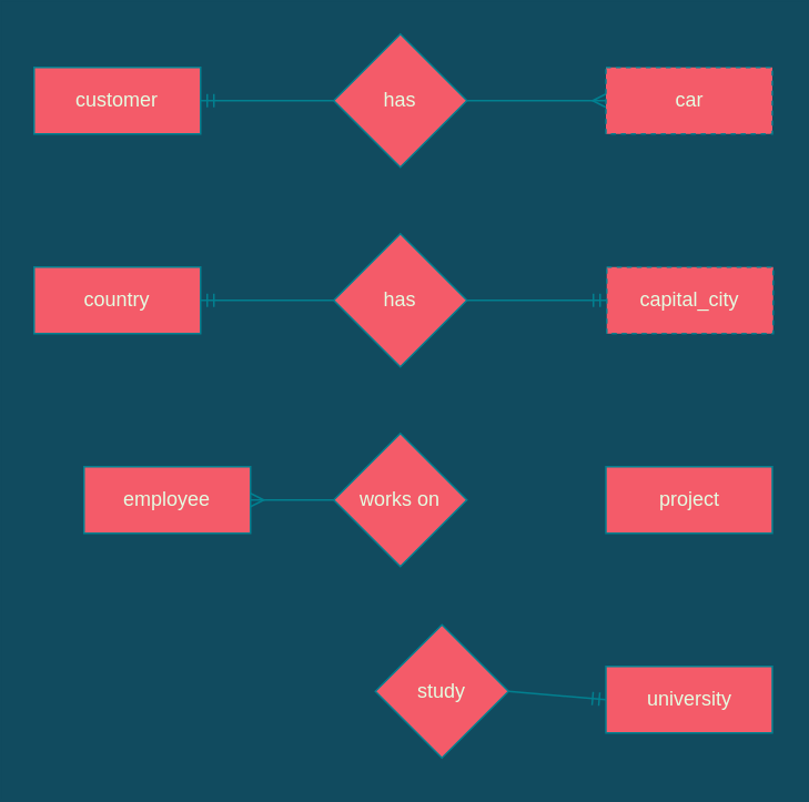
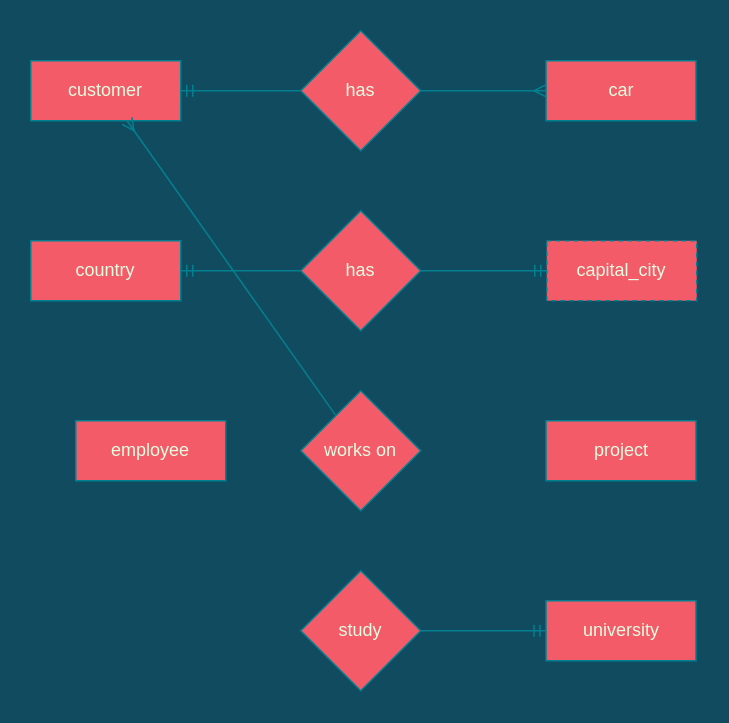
  <mxCell id="0" />
  <mxCell id="1" parent="0" />
  <mxCell id="2" value="customer" style="whiteSpace=wrap;html=1;align=center;rounded=0;sketch=0;fontColor=#E4FDE1;strokeColor=#028090;fillColor=#F45B69;" parent="1" vertex="1"><mxGeometry x="20" y="40" width="100" height="40" as="geometry" /></mxCell>
  <mxCell id="3" value="has" style="rhombus;whiteSpace=wrap;html=1;rounded=0;fontColor=#E4FDE1;strokeColor=#028090;fillColor=#F45B69;sketch=0;" parent="1" vertex="1"><mxGeometry x="200" y="20" width="80" height="80" as="geometry" /></mxCell>
- <mxCell id="4" value="car" style="whiteSpace=wrap;html=1;align=center;rounded=0;sketch=0;fontColor=#E4FDE1;strokeColor=#028090;fillColor=#F45B69;dashed=1;" parent="1" vertex="1"><mxGeometry x="363.5" y="40" width="100" height="40" as="geometry" /></mxCell>
+ <mxCell id="4" value="car" style="whiteSpace=wrap;html=1;align=center;rounded=0;sketch=0;fontColor=#E4FDE1;strokeColor=#028090;fillColor=#F45B69;" parent="1" vertex="1"><mxGeometry x="363.5" y="40" width="100" height="40" as="geometry" /></mxCell>
  <mxCell id="5" value="" style="fontSize=12;html=1;endArrow=ERmandOne;rounded=1;sketch=0;fontColor=#E4FDE1;strokeColor=#028090;fillColor=#F45B69;entryX=1;entryY=0.5;entryDx=0;entryDy=0;exitX=0;exitY=0.5;exitDx=0;exitDy=0;" parent="1" source="3" target="2" edge="1"><mxGeometry width="100" height="100" relative="1" as="geometry"><mxPoint x="120" y="220" as="sourcePoint" /><mxPoint x="220" y="120" as="targetPoint" /></mxGeometry></mxCell>
  <mxCell id="6" value="" style="fontSize=12;html=1;endArrow=ERmany;rounded=1;sketch=0;fontColor=#E4FDE1;strokeColor=#028090;fillColor=#F45B69;entryX=0;entryY=0.5;entryDx=0;entryDy=0;exitX=1;exitY=0.5;exitDx=0;exitDy=0;" parent="1" source="3" target="4" edge="1"><mxGeometry width="100" height="100" relative="1" as="geometry"><mxPoint x="150" y="270" as="sourcePoint" /><mxPoint x="250" y="170" as="targetPoint" /></mxGeometry></mxCell>
  <mxCell id="7" value="country" style="whiteSpace=wrap;html=1;align=center;rounded=0;sketch=0;fontColor=#E4FDE1;strokeColor=#028090;fillColor=#F45B69;" parent="1" vertex="1"><mxGeometry x="20" y="160" width="100" height="40" as="geometry" /></mxCell>
  <mxCell id="8" value="has" style="rhombus;whiteSpace=wrap;html=1;rounded=0;fontColor=#E4FDE1;strokeColor=#028090;fillColor=#F45B69;sketch=0;" parent="1" vertex="1"><mxGeometry x="200" y="140" width="80" height="80" as="geometry" /></mxCell>
  <mxCell id="9" value="capital_city" style="whiteSpace=wrap;html=1;align=center;rounded=0;sketch=0;fontColor=#E4FDE1;strokeColor=#028090;fillColor=#F45B69;dashed=1;" parent="1" vertex="1"><mxGeometry x="364" y="160" width="100" height="40" as="geometry" /></mxCell>
  <mxCell id="10" value="" style="fontSize=12;html=1;endArrow=ERmandOne;rounded=1;sketch=0;fontColor=#E4FDE1;strokeColor=#028090;fillColor=#F45B69;entryX=1;entryY=0.5;entryDx=0;entryDy=0;exitX=0;exitY=0.5;exitDx=0;exitDy=0;" parent="1" source="8" target="7" edge="1"><mxGeometry width="100" height="100" relative="1" as="geometry"><mxPoint x="160" y="410" as="sourcePoint" /><mxPoint x="260" y="310" as="targetPoint" /></mxGeometry></mxCell>
  <mxCell id="11" value="" style="fontSize=12;html=1;endArrow=ERmandOne;rounded=1;sketch=0;fontColor=#E4FDE1;strokeColor=#028090;fillColor=#F45B69;entryX=0;entryY=0.5;entryDx=0;entryDy=0;exitX=1;exitY=0.5;exitDx=0;exitDy=0;" parent="1" source="8" target="9" edge="1"><mxGeometry width="100" height="100" relative="1" as="geometry"><mxPoint x="80" y="370" as="sourcePoint" /><mxPoint x="180" y="270" as="targetPoint" /></mxGeometry></mxCell>
  <mxCell id="12" value="employee" style="whiteSpace=wrap;html=1;align=center;rounded=0;sketch=0;fontColor=#E4FDE1;strokeColor=#028090;fillColor=#F45B69;" parent="1" vertex="1"><mxGeometry x="50" y="280" width="100" height="40" as="geometry" /></mxCell>
  <mxCell id="13" value="works on" style="rhombus;whiteSpace=wrap;html=1;rounded=0;fontColor=#E4FDE1;strokeColor=#028090;fillColor=#F45B69;sketch=0;" parent="1" vertex="1"><mxGeometry x="200" y="260" width="80" height="80" as="geometry" /></mxCell>
- <mxCell id="14" value="" style="fontSize=12;html=1;endArrow=ERmany;rounded=1;sketch=0;fontColor=#E4FDE1;strokeColor=#028090;fillColor=#F45B69;entryX=1;entryY=0.5;entryDx=0;entryDy=0;" parent="1" source="13" target="12" edge="1"><mxGeometry width="100" height="100" relative="1" as="geometry"><mxPoint x="110" y="450" as="sourcePoint" /><mxPoint x="210" y="350" as="targetPoint" /></mxGeometry></mxCell>
+ <mxCell id="14" value="" style="fontSize=12;html=1;endArrow=ERmany;rounded=1;sketch=0;fontColor=#E4FDE1;strokeColor=#028090;fillColor=#F45B69;" parent="1" source="13" target="2" edge="1"><mxGeometry width="100" height="100" relative="1" as="geometry"><mxPoint x="110" y="450" as="sourcePoint" /><mxPoint x="210" y="350" as="targetPoint" /></mxGeometry></mxCell>
  <mxCell id="15" value="project" style="whiteSpace=wrap;html=1;align=center;rounded=0;sketch=0;fontColor=#E4FDE1;strokeColor=#028090;fillColor=#F45B69;" parent="1" vertex="1"><mxGeometry x="363.5" y="280" width="100" height="40" as="geometry" /></mxCell>
- <mxCell id="16" value="study" style="rhombus;whiteSpace=wrap;html=1;rounded=0;fontColor=#E4FDE1;strokeColor=#028090;fillColor=#F45B69;sketch=0;" parent="1" vertex="1"><mxGeometry x="225" y="375" width="80" height="80" as="geometry" /></mxCell>
+ <mxCell id="16" value="study" style="rhombus;whiteSpace=wrap;html=1;rounded=0;fontColor=#E4FDE1;strokeColor=#028090;fillColor=#F45B69;sketch=0;" parent="1" vertex="1"><mxGeometry x="200" y="380" width="80" height="80" as="geometry" /></mxCell>
  <mxCell id="17" value="university" style="whiteSpace=wrap;html=1;align=center;rounded=0;sketch=0;fontColor=#E4FDE1;strokeColor=#028090;fillColor=#F45B69;" parent="1" vertex="1"><mxGeometry x="363.5" y="400" width="100" height="40" as="geometry" /></mxCell>
  <mxCell id="18" value="" style="fontSize=12;html=1;endArrow=ERmandOne;rounded=1;sketch=0;fontColor=#E4FDE1;strokeColor=#028090;fillColor=#F45B69;entryX=0;entryY=0.5;entryDx=0;entryDy=0;exitX=1;exitY=0.5;exitDx=0;exitDy=0;" parent="1" source="16" target="17" edge="1"><mxGeometry width="100" height="100" relative="1" as="geometry"><mxPoint x="290" y="190" as="sourcePoint" /><mxPoint x="374" y="190" as="targetPoint" /></mxGeometry></mxCell>
